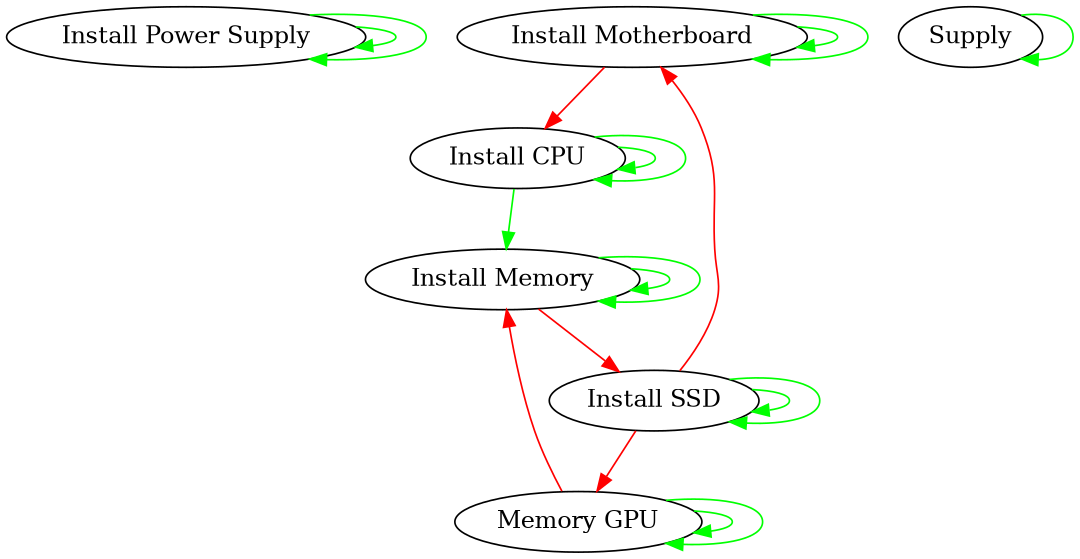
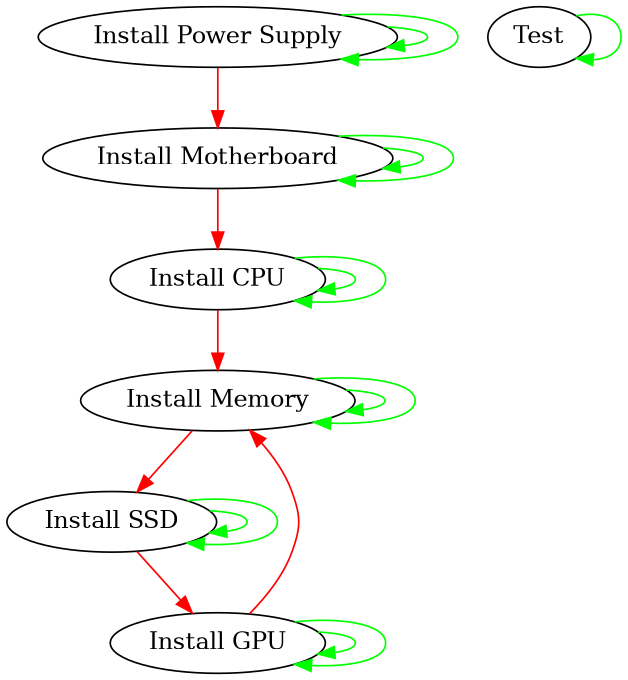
  digraph {
    edge [color=green]
    "Install Power Supply"
    "Install Motherboard"
    "Install CPU"
    "Install Memory"
    "Install SSD"
-   "Install GPU" [label="Memory GPU"]
-   Test [label=Supply]
+   "Install GPU"
+   Test
    "Install Power Supply" -> "Install Power Supply"
    "Install Power Supply" -> "Install Power Supply"
-   "Install SSD" -> "Install Motherboard" [color=red]
+   "Install Power Supply" -> "Install Motherboard" [color=red]
    "Install Motherboard" -> "Install Motherboard"
    "Install Motherboard" -> "Install Motherboard"
    "Install Motherboard" -> "Install CPU" [color=red]
    "Install CPU" -> "Install CPU"
    "Install CPU" -> "Install CPU"
-   "Install CPU" -> "Install Memory"
+   "Install CPU" -> "Install Memory" [color=red]
    "Install Memory" -> "Install Memory"
    "Install Memory" -> "Install Memory"
    "Install Memory" -> "Install SSD" [color=red]
    "Install SSD" -> "Install SSD"
    "Install SSD" -> "Install SSD"
    "Install SSD" -> "Install GPU" [color=red]
    "Install GPU" -> "Install Memory" [color=red]
    "Install GPU" -> "Install GPU"
    "Install GPU" -> "Install GPU"
    Test -> Test
  }
